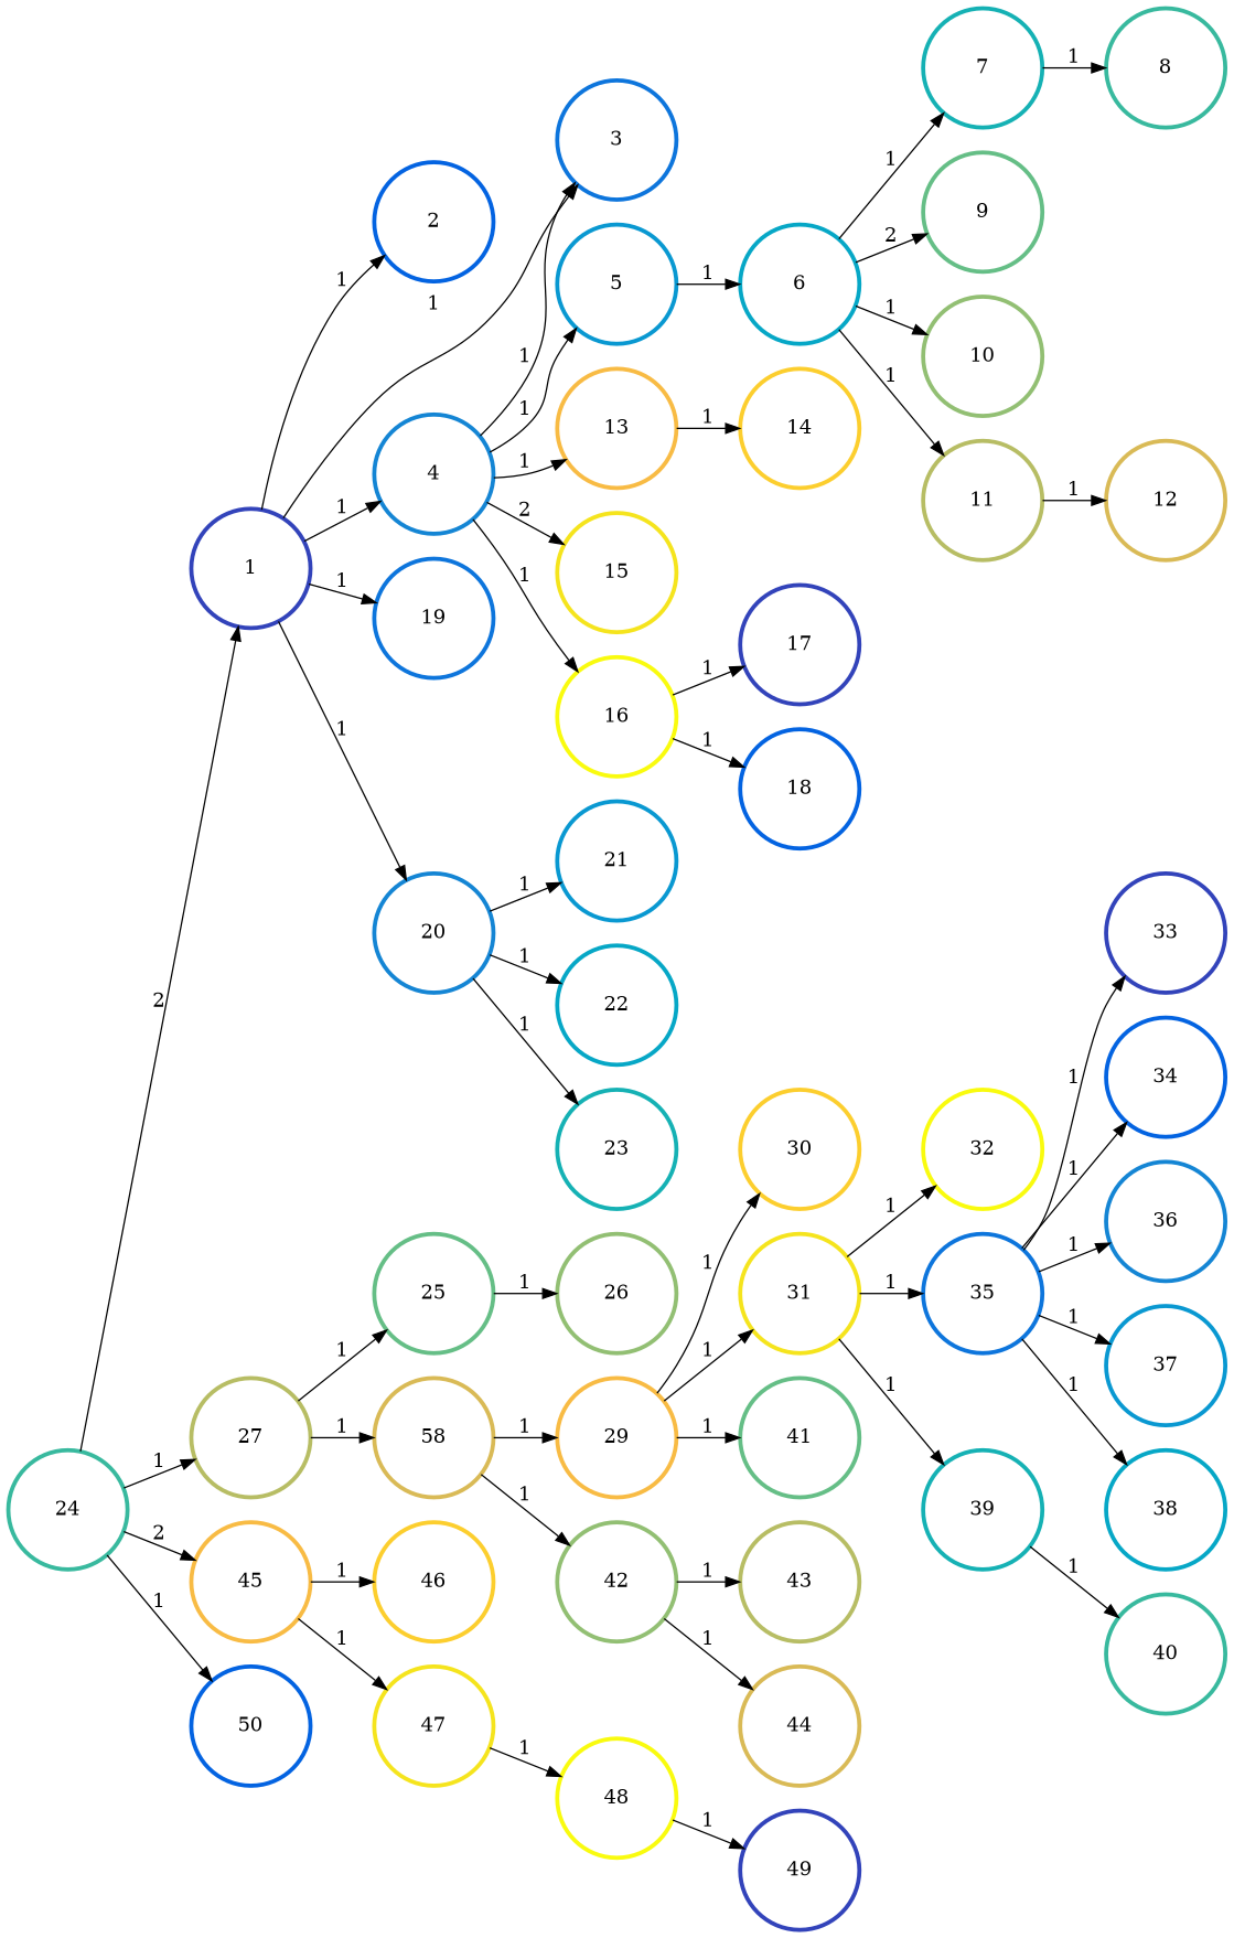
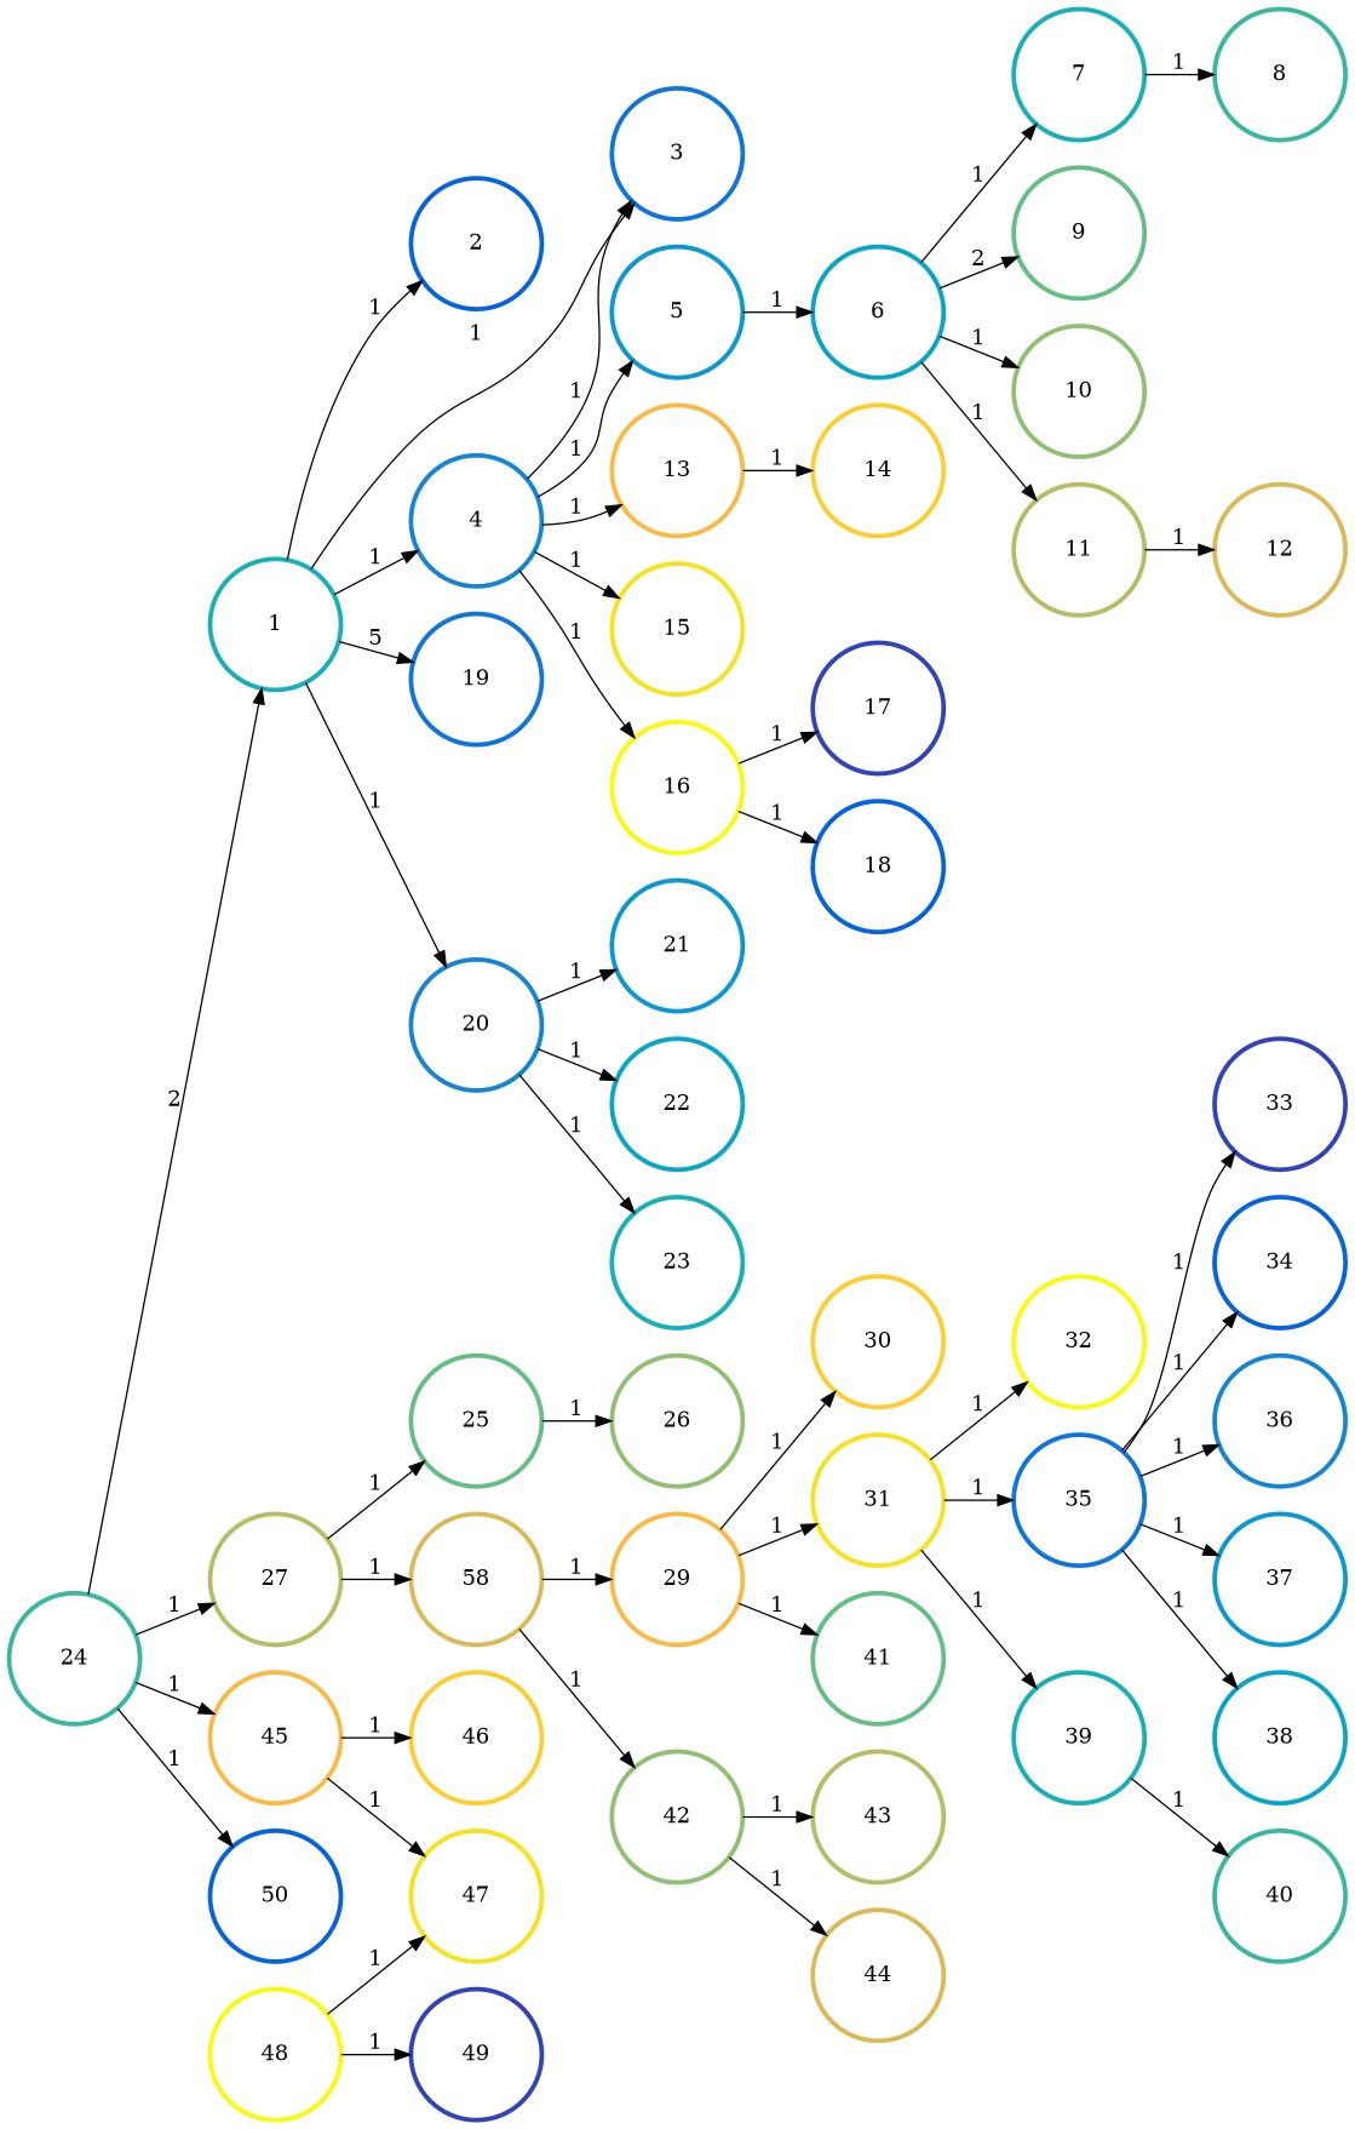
  digraph {
    fontname="DejaVu Serif"
    rankdir=LR
    node [color="#3243BA" fontname="DejaVu Serif" penwidth=3]
    edge [color=black fontname="DejaVu Serif" penwidth=1]
-   n1 [height=1.2 label=1 width=1.2]
+   n1 [color="#15B1B4" height=1.2 label=1 width=1.2]
    n2 [color="#0363E1" height=1.2 label=2 width=1.2]
    n3 [color="#0D75DC" height=1.2 label=3 width=1.2]
    n4 [color="#1485D4" height=1.2 label=4 width=1.2]
    n5 [color="#0D75DC" height=1.2 label=19 width=1.2]
    n6 [color="#1485D4" height=1.2 label=20 width=1.2]
    n7 [color="#0998D1" height=1.2 label=5 width=1.2]
    n8 [color="#F8BB44" height=1.2 label=13 width=1.2]
    n9 [color="#F5E41D" height=1.2 label=15 width=1.2]
    n10 [color="#F9FB0E" height=1.2 label=16 width=1.2]
    n11 [color="#0998D1" height=1.2 label=21 width=1.2]
    n12 [color="#06A7C6" height=1.2 label=22 width=1.2]
    n13 [color="#15B1B4" height=1.2 label=23 width=1.2]
    n14 [color="#06A7C6" height=1.2 label=6 width=1.2]
    n15 [color="#FCCE2E" height=1.2 label=14 width=1.2]
    n16 [height=1.2 label=17 width=1.2]
    n17 [color="#0363E1" height=1.2 label=18 width=1.2]
    n18 [color="#15B1B4" height=1.2 label=7 width=1.2]
    n19 [color="#65BE86" height=1.2 label=9 width=1.2]
    n20 [color="#92BF73" height=1.2 label=10 width=1.2]
    n21 [color="#B7BD64" height=1.2 label=11 width=1.2]
    n22 [color="#38B99E" height=1.2 label=8 width=1.2]
    n23 [color="#D9BA56" height=1.2 label=12 width=1.2]
    n24 [color="#38B99E" height=1.2 label=24 width=1.2]
    n25 [color="#B7BD64" height=1.2 label=27 width=1.2]
    n26 [color="#F8BB44" height=1.2 label=45 width=1.2]
    n27 [color="#0363E1" height=1.2 label=50 width=1.2]
    n28 [color="#65BE86" height=1.2 label=25 width=1.2]
    n29 [color="#92BF73" height=1.2 label=26 width=1.2]
    n30 [color="#D9BA56" height=1.2 label=58 width=1.2]
    n31 [color="#FCCE2E" height=1.2 label=46 width=1.2]
    n32 [color="#F5E41D" height=1.2 label=47 width=1.2]
    n33 [color="#F8BB44" height=1.2 label=29 width=1.2]
    n34 [color="#92BF73" height=1.2 label=42 width=1.2]
    n35 [color="#FCCE2E" height=1.2 label=30 width=1.2]
    n36 [color="#F5E41D" height=1.2 label=31 width=1.2]
    n37 [color="#65BE86" height=1.2 label=41 width=1.2]
    n38 [color="#B7BD64" height=1.2 label=43 width=1.2]
    n39 [color="#D9BA56" height=1.2 label=44 width=1.2]
    n40 [color="#F9FB0E" height=1.2 label=32 width=1.2]
    n41 [color="#0D75DC" height=1.2 label=35 width=1.2]
    n42 [color="#15B1B4" height=1.2 label=39 width=1.2]
    n43 [height=1.2 label=33 width=1.2]
    n44 [color="#0363E1" height=1.2 label=34 width=1.2]
    n45 [color="#1485D4" height=1.2 label=36 width=1.2]
    n46 [color="#0998D1" height=1.2 label=37 width=1.2]
    n47 [color="#06A7C6" height=1.2 label=38 width=1.2]
    n48 [color="#38B99E" height=1.2 label=40 width=1.2]
    n49 [color="#F9FB0E" height=1.2 label=48 width=1.2]
    n50 [height=1.2 label=49 width=1.2]
    n1 -> n2 [label=1]
    n1 -> n3 [label=1]
    n1 -> n4 [label=1]
-   n1 -> n5 [label=1]
+   n1 -> n5 [label=5]
    n1 -> n6 [label=1]
    n4 -> n3 [label=1]
    n4 -> n7 [label=1]
    n4 -> n8 [label=1]
-   n4 -> n9 [label=2]
+   n4 -> n9 [label=1]
    n4 -> n10 [label=1]
    n6 -> n11 [label=1]
    n6 -> n12 [label=1]
    n6 -> n13 [label=1]
    n7 -> n14 [label=1]
    n8 -> n15 [label=1]
    n10 -> n16 [label=1]
    n10 -> n17 [label=1]
    n14 -> n18 [label=1]
    n14 -> n19 [label=2]
    n14 -> n20 [label=1]
    n14 -> n21 [label=1]
    n18 -> n22 [label=1]
    n21 -> n23 [label=1]
    n24 -> n1 [label=2]
    n24 -> n25 [label=1]
-   n24 -> n26 [label=2]
+   n24 -> n26 [label=1]
    n24 -> n27 [label=1]
    n25 -> n28 [label=1]
    n25 -> n30 [label=1]
    n26 -> n31 [label=1]
    n26 -> n32 [label=1]
    n28 -> n29 [label=1]
    n30 -> n33 [label=1]
    n30 -> n34 [label=1]
-   n32 -> n49 [label=1]
+   n49 -> n32 [label=1]
    n33 -> n35 [label=1]
    n33 -> n36 [label=1]
    n33 -> n37 [label=1]
    n34 -> n38 [label=1]
    n34 -> n39 [label=1]
    n36 -> n40 [label=1]
    n36 -> n41 [label=1]
    n36 -> n42 [label=1]
    n41 -> n43 [label=1]
    n41 -> n44 [label=1]
    n41 -> n45 [label=1]
    n41 -> n46 [label=1]
    n41 -> n47 [label=1]
    n42 -> n48 [label=1]
    n49 -> n50 [label=1]
  }
